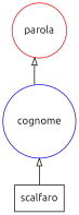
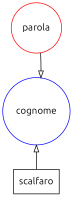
  digraph {
    fontname=Ubuntu
    rankdir=BT
    node [fontname=Ubuntu shape=circle]
    edge [arrowhead=empty fontname=Ubuntu]
    n1 [label=scalfaro shape=box]
    n2 [color=red label=parola]
    n3 [color=blue label=cognome]
    subgraph sub_1 {
      rank=source
      n1
    }
    subgraph sub_2 {
      rank=same
      n2
    }
    subgraph sub_3 {
      rank=same
      n3
    }
    subgraph sub_4 {
      rank=same
    }
    subgraph sub_5 {
      rank=same
    }
    n1 -> n3
-   n3 -> n2
+   n2 -> n3
  }
